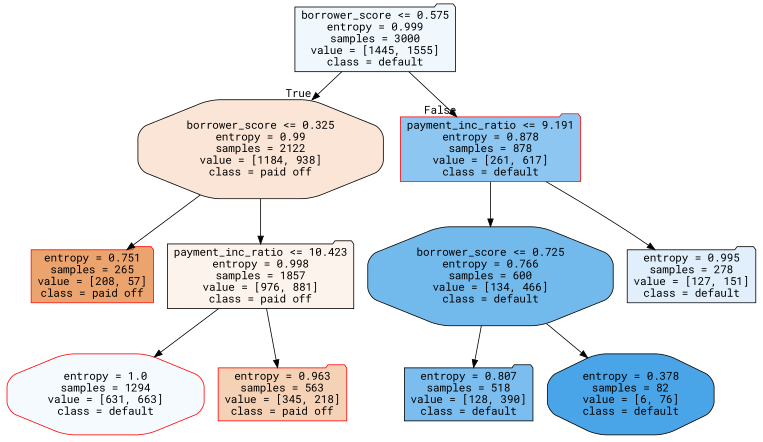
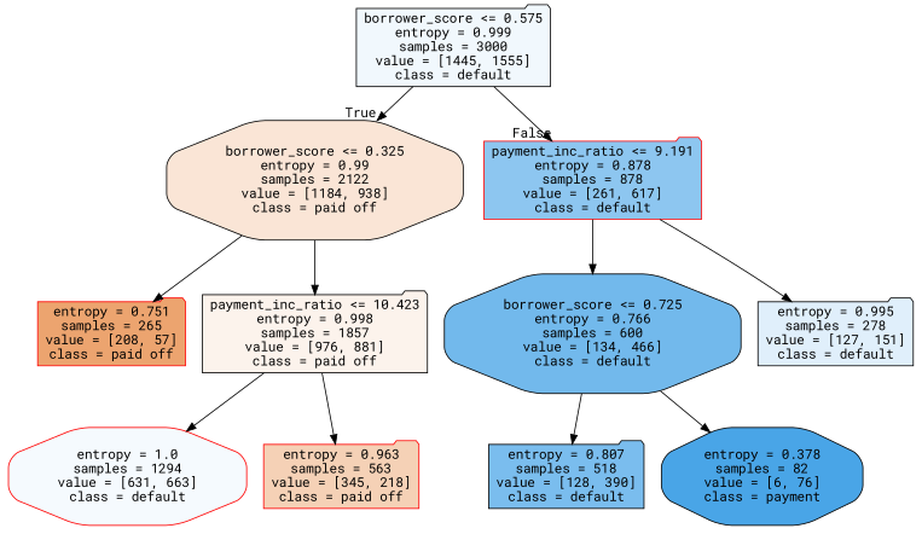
  digraph {
    fontname="Roboto Mono"
    node [color=black fontname="Roboto Mono" shape=folder style="filled, rounded"]
    edge [fontname="Roboto Mono"]
    n1 [fillcolor="#f1f8fd" label="borrower_score <= 0.575\nentropy = 0.999\nsamples = 3000\nvalue = [1445, 1555]\nclass = default"]
    n2 [fillcolor="#fae5d6" label="borrower_score <= 0.325\nentropy = 0.99\nsamples = 2122\nvalue = [1184, 938]\nclass = paid off" shape=octagon]
    n3 [color=red fillcolor="#8dc6f0" label="payment_inc_ratio <= 9.191\nentropy = 0.878\nsamples = 878\nvalue = [261, 617]\nclass = default"]
    n4 [color=red fillcolor="#eca46f" label="entropy = 0.751\nsamples = 265\nvalue = [208, 57]\nclass = paid off"]
    n5 [fillcolor="#fcf3ec" label="payment_inc_ratio <= 10.423\nentropy = 0.998\nsamples = 1857\nvalue = [976, 881]\nclass = paid off"]
    n6 [color=red fillcolor="#f5fafe" label="entropy = 1.0\nsamples = 1294\nvalue = [631, 663]\nclass = default" shape=octagon]
    n7 [color=red fillcolor="#f5d1b6" label="entropy = 0.963\nsamples = 563\nvalue = [345, 218]\nclass = paid off"]
    n8 [fillcolor="#72b9ec" label="borrower_score <= 0.725\nentropy = 0.766\nsamples = 600\nvalue = [134, 466]\nclass = default" shape=octagon]
    n9 [fillcolor="#e0effb" label="entropy = 0.995\nsamples = 278\nvalue = [127, 151]\nclass = default"]
    n10 [fillcolor="#7abdee" label="entropy = 0.807\nsamples = 518\nvalue = [128, 390]\nclass = default"]
-   n11 [fillcolor="#49a5e7" label="entropy = 0.378\nsamples = 82\nvalue = [6, 76]\nclass = default" shape=octagon]
+   n11 [fillcolor="#49a5e7" label="entropy = 0.378\nsamples = 82\nvalue = [6, 76]\nclass = payment" shape=octagon]
    n1 -> n2 [headlabel=True labelangle=45 labeldistance=2.5]
    n1 -> n3 [headlabel=False labelangle=-45 labeldistance=2.5]
    n2 -> n4
    n2 -> n5
    n3 -> n8
    n3 -> n9
    n5 -> n6
    n5 -> n7
    n8 -> n10
    n8 -> n11
  }
